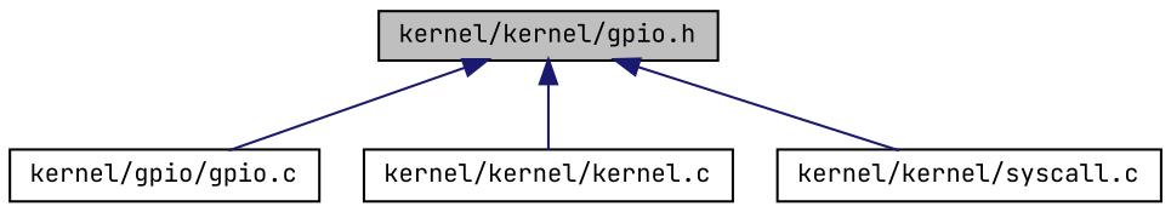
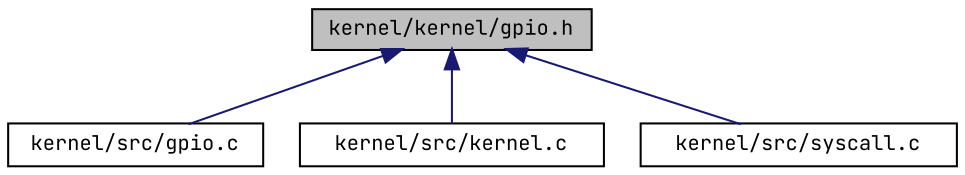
  digraph {
    fontname="JetBrains Mono"
    node [color=black fillcolor=white fontname="JetBrains Mono" fontsize=10 shape=record style=filled]
    edge [color=midnightblue dir=back fontname="JetBrains Mono" fontsize=10 labelfontname=Helvetica labelfontsize=10 style=solid]
    n1 [fillcolor=grey75 fontcolor=black height=0.2 label="kernel/kernel/gpio.h" width=0.4]
-   n2 [height=0.2 label="kernel/gpio/gpio.c" width=0.4]
-   n3 [height=0.2 label="kernel/kernel/kernel.c" width=0.4]
-   n4 [height=0.2 label="kernel/kernel/syscall.c" width=0.4]
+   n2 [height=0.2 label="kernel/src/gpio.c" width=0.4]
+   n3 [height=0.2 label="kernel/src/kernel.c" width=0.4]
+   n4 [height=0.2 label="kernel/src/syscall.c" width=0.4]
    n1 -> n2
    n1 -> n3
    n1 -> n4
  }
